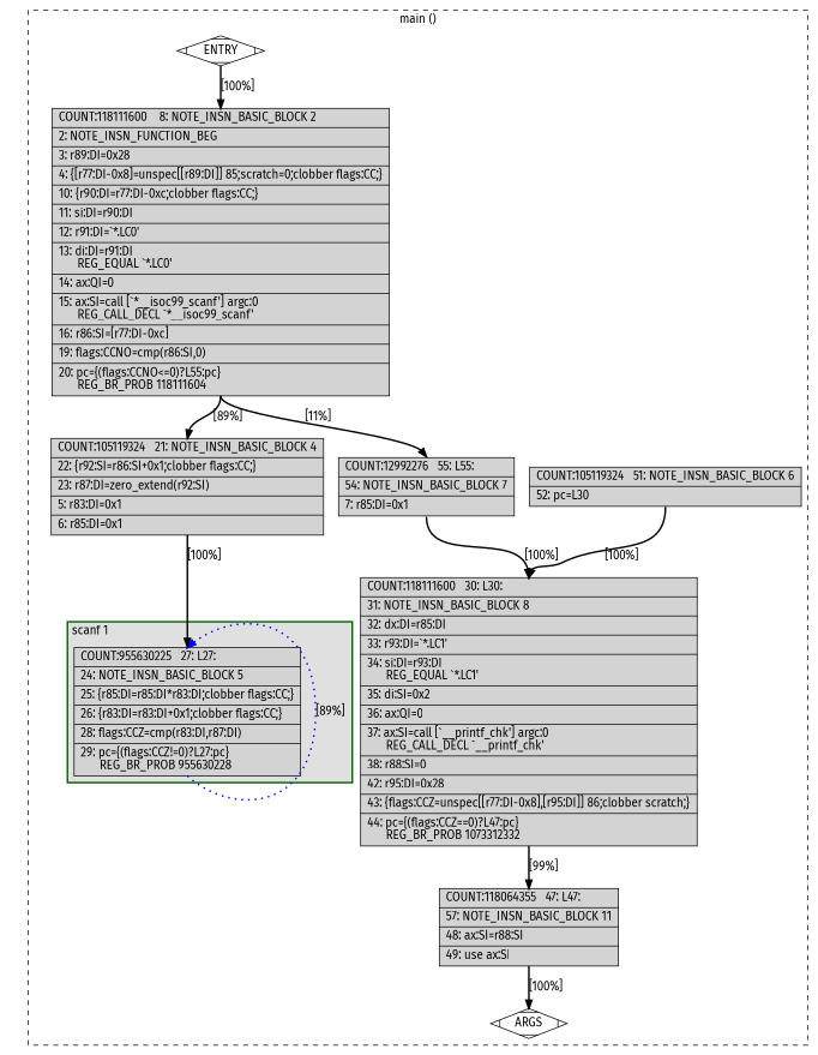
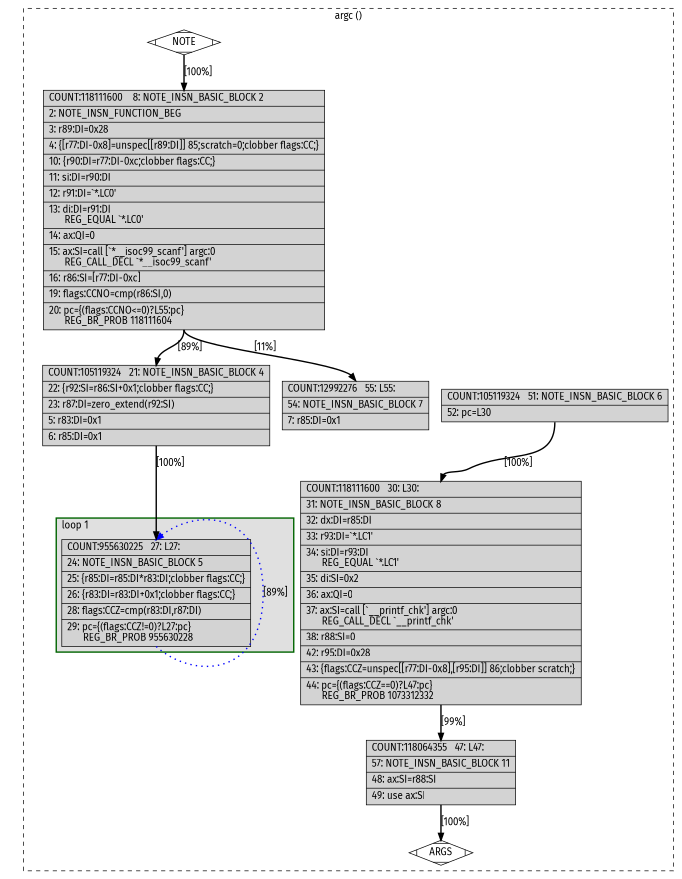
  digraph {
    fontname="Fira Sans"
    node [fillcolor=lightgrey fontname="Fira Sans" shape=record style=filled]
    edge [color=black constraint=true fontname="Fira Sans" headport=n style="solid,bold" tailport=s weight=100]
    n1 [label="{COUNT:955630225\ \ \ 27:\ L27:\l|\ \ \ 24:\ NOTE_INSN_BASIC_BLOCK\ 5\l|\ \ \ 25:\ \{r85:DI=r85:DI*r83:DI;clobber\ flags:CC;\}\l|\ \ \ 26:\ \{r83:DI=r83:DI+0x1;clobber\ flags:CC;\}\l|\ \ \ 28:\ flags:CCZ=cmp(r83:DI,r87:DI)\l|\ \ \ 29:\ pc=\{(flags:CCZ!=0)?L27:pc\}\l\ \ \ \ \ \ REG_BR_PROB\ 955630228\l}"]
    n2 [label="{COUNT:105119324\ \ \ 51:\ NOTE_INSN_BASIC_BLOCK\ 6\l|\ \ \ 52:\ pc=L30\l}"]
-   n3 [fillcolor=white label=ENTRY shape=Mdiamond]
+   n3 [fillcolor=white label=NOTE shape=Mdiamond]
    n4 [fillcolor=white label=ARGS shape=Mdiamond]
    n5 [label="{COUNT:118111600\ \ \ \ 8:\ NOTE_INSN_BASIC_BLOCK\ 2\l|\ \ \ \ 2:\ NOTE_INSN_FUNCTION_BEG\l|\ \ \ \ 3:\ r89:DI=0x28\l|\ \ \ \ 4:\ \{[r77:DI-0x8]=unspec[[r89:DI]]\ 85;scratch=0;clobber\ flags:CC;\}\l|\ \ \ 10:\ \{r90:DI=r77:DI-0xc;clobber\ flags:CC;\}\l|\ \ \ 11:\ si:DI=r90:DI\l|\ \ \ 12:\ r91:DI=`*.LC0'\l|\ \ \ 13:\ di:DI=r91:DI\l\ \ \ \ \ \ REG_EQUAL\ `*.LC0'\l|\ \ \ 14:\ ax:QI=0\l|\ \ \ 15:\ ax:SI=call\ [`*__isoc99_scanf']\ argc:0\l\ \ \ \ \ \ REG_CALL_DECL\ `*__isoc99_scanf'\l|\ \ \ 16:\ r86:SI=[r77:DI-0xc]\l|\ \ \ 19:\ flags:CCNO=cmp(r86:SI,0)\l|\ \ \ 20:\ pc=\{(flags:CCNO\<=0)?L55:pc\}\l\ \ \ \ \ \ REG_BR_PROB\ 118111604\l}"]
    n6 [label="{COUNT:105119324\ \ \ 21:\ NOTE_INSN_BASIC_BLOCK\ 4\l|\ \ \ 22:\ \{r92:SI=r86:SI+0x1;clobber\ flags:CC;\}\l|\ \ \ 23:\ r87:DI=zero_extend(r92:SI)\l|\ \ \ \ 5:\ r83:DI=0x1\l|\ \ \ \ 6:\ r85:DI=0x1\l}"]
    n7 [label="{COUNT:12992276\ \ \ 55:\ L55:\l|\ \ \ 54:\ NOTE_INSN_BASIC_BLOCK\ 7\l|\ \ \ \ 7:\ r85:DI=0x1\l}"]
    n8 [label="{COUNT:118111600\ \ \ 30:\ L30:\l|\ \ \ 31:\ NOTE_INSN_BASIC_BLOCK\ 8\l|\ \ \ 32:\ dx:DI=r85:DI\l|\ \ \ 33:\ r93:DI=`*.LC1'\l|\ \ \ 34:\ si:DI=r93:DI\l\ \ \ \ \ \ REG_EQUAL\ `*.LC1'\l|\ \ \ 35:\ di:SI=0x2\l|\ \ \ 36:\ ax:QI=0\l|\ \ \ 37:\ ax:SI=call\ [`__printf_chk']\ argc:0\l\ \ \ \ \ \ REG_CALL_DECL\ `__printf_chk'\l|\ \ \ 38:\ r88:SI=0\l|\ \ \ 42:\ r95:DI=0x28\l|\ \ \ 43:\ \{flags:CCZ=unspec[[r77:DI-0x8],[r95:DI]]\ 86;clobber\ scratch;\}\l|\ \ \ 44:\ pc=\{(flags:CCZ==0)?L47:pc\}\l\ \ \ \ \ \ REG_BR_PROB\ 1073312332\l}"]
    n9 [label="{COUNT:118064355\ \ \ 47:\ L47:\l|\ \ \ 57:\ NOTE_INSN_BASIC_BLOCK\ 11\l|\ \ \ 48:\ ax:SI=r88:SI\l|\ \ \ 49:\ use\ ax:SI\l}"]
    subgraph cluster_1 {
      color=black
-     label="main ()"
+     label="argc ()"
      style=dashed
      n2
      n3
      n4
      n5
      n6
      n7
      n8
      n9
      subgraph cluster_2 {
        color=darkgreen
        fillcolor=grey88
-       label="scanf 1"
+       label="loop 1"
        labeljust=l
        penwidth=2
        style=filled
        n1
      }
    }
    n1 -> n1 [color=blue constraint=false label="[89%]" style="dotted,bold" weight=10]
    n2 -> n8 [label="[100%]" weight=10]
    n3 -> n4 [style=invis color="" weight=""]
    n3 -> n5 [label="[100%]"]
    n5 -> n6 [label="[89%]"]
    n5 -> n7 [label="[11%]" weight=10]
    n6 -> n1 [label="[100%]"]
-   n7 -> n8 [label="[100%]"]
    n8 -> n9 [label="[99%]" weight=10]
    n9 -> n4 [label="[100%]"]
  }
